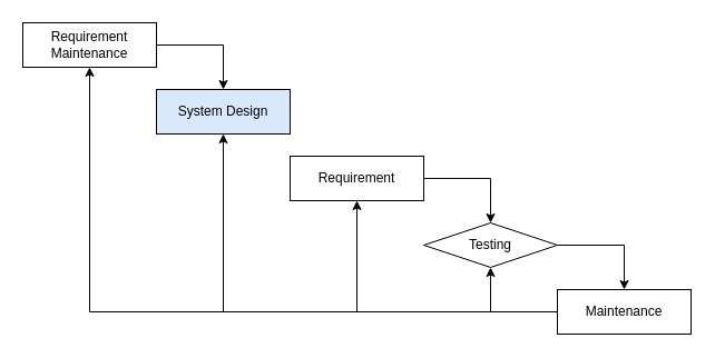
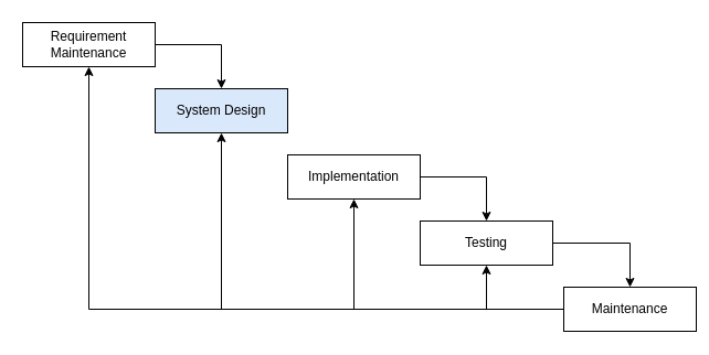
  <mxCell id="0" />
  <mxCell id="1" parent="0" />
  <mxCell id="2" style="edgeStyle=orthogonalEdgeStyle;rounded=0;orthogonalLoop=1;jettySize=auto;html=1;exitX=1;exitY=0.5;exitDx=0;exitDy=0;entryX=0.5;entryY=0;entryDx=0;entryDy=0;" edge="1" parent="1" source="3" target="4"><mxGeometry relative="1" as="geometry" /></mxCell>
  <mxCell id="3" value="Requirement &lt;br&gt;Maintenance" style="rounded=0;whiteSpace=wrap;html=1;" vertex="1" parent="1"><mxGeometry x="20" y="20" width="120" height="40" as="geometry" /></mxCell>
  <mxCell id="4" value="System Design" style="rounded=0;whiteSpace=wrap;html=1;fillColor=#dae8fc;" vertex="1" parent="1"><mxGeometry x="140" y="80" width="120" height="40" as="geometry" /></mxCell>
  <mxCell id="5" style="edgeStyle=orthogonalEdgeStyle;rounded=0;orthogonalLoop=1;jettySize=auto;html=1;exitX=1;exitY=0.5;exitDx=0;exitDy=0;entryX=0.5;entryY=0;entryDx=0;entryDy=0;" edge="1" parent="1" source="6" target="8"><mxGeometry relative="1" as="geometry" /></mxCell>
- <mxCell id="6" value="Requirement" style="rounded=0;whiteSpace=wrap;html=1;" vertex="1" parent="1"><mxGeometry x="260" y="140" width="120" height="40" as="geometry" /></mxCell>
+ <mxCell id="6" value="Implementation" style="rounded=0;whiteSpace=wrap;html=1;" vertex="1" parent="1"><mxGeometry x="260" y="140" width="120" height="40" as="geometry" /></mxCell>
  <mxCell id="7" style="edgeStyle=orthogonalEdgeStyle;rounded=0;orthogonalLoop=1;jettySize=auto;html=1;exitX=1;exitY=0.5;exitDx=0;exitDy=0;entryX=0.5;entryY=0;entryDx=0;entryDy=0;" edge="1" parent="1" source="8" target="10"><mxGeometry relative="1" as="geometry" /></mxCell>
- <mxCell id="8" value="Testing" style="rhombus;whiteSpace=wrap;html=1;" vertex="1" parent="1"><mxGeometry x="380" y="200" width="120" height="40" as="geometry" /></mxCell>
+ <mxCell id="8" value="Testing" style="rounded=0;whiteSpace=wrap;html=1;" vertex="1" parent="1"><mxGeometry x="380" y="200" width="120" height="40" as="geometry" /></mxCell>
  <mxCell id="9" style="edgeStyle=orthogonalEdgeStyle;rounded=0;orthogonalLoop=1;jettySize=auto;html=1;exitX=0;exitY=0.5;exitDx=0;exitDy=0;entryX=0.5;entryY=1;entryDx=0;entryDy=0;" edge="1" parent="1" source="10" target="3"><mxGeometry relative="1" as="geometry" /></mxCell>
- <mxCell id="10" value="Maintenance" style="rounded=0;whiteSpace=wrap;html=1;" vertex="1" parent="1"><mxGeometry x="500" y="260" width="120" height="40" as="geometry" /></mxCell>
+ <mxCell id="10" value="Maintenance" style="rounded=0;whiteSpace=wrap;html=1;" vertex="1" parent="1"><mxGeometry x="510" y="260" width="120" height="40" as="geometry" /></mxCell>
  <mxCell id="11" value="" style="endArrow=classic;html=1;rounded=0;entryX=0.5;entryY=1;entryDx=0;entryDy=0;" edge="1" parent="1" target="4"><mxGeometry width="50" height="50" relative="1" as="geometry"><mxPoint x="200" y="280" as="sourcePoint" /><mxPoint x="350" y="230" as="targetPoint" /></mxGeometry></mxCell>
  <mxCell id="12" value="" style="endArrow=classic;html=1;rounded=0;entryX=0.5;entryY=1;entryDx=0;entryDy=0;" edge="1" parent="1" target="6"><mxGeometry width="50" height="50" relative="1" as="geometry"><mxPoint x="320" y="280" as="sourcePoint" /><mxPoint x="350" y="230" as="targetPoint" /></mxGeometry></mxCell>
  <mxCell id="13" value="" style="endArrow=classic;html=1;rounded=0;entryX=0.5;entryY=1;entryDx=0;entryDy=0;" edge="1" parent="1" target="8"><mxGeometry width="50" height="50" relative="1" as="geometry"><mxPoint x="440" y="280" as="sourcePoint" /><mxPoint x="350" y="230" as="targetPoint" /></mxGeometry></mxCell>
